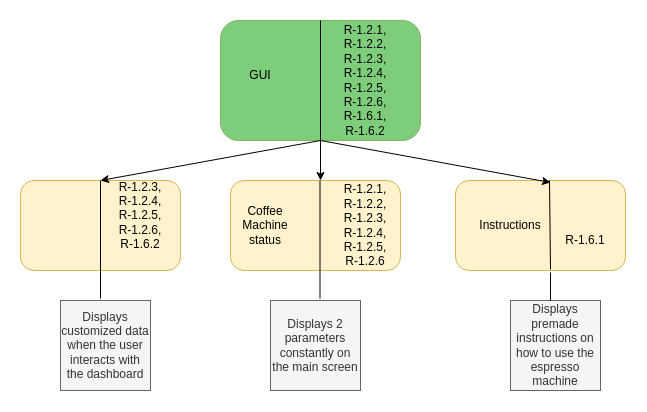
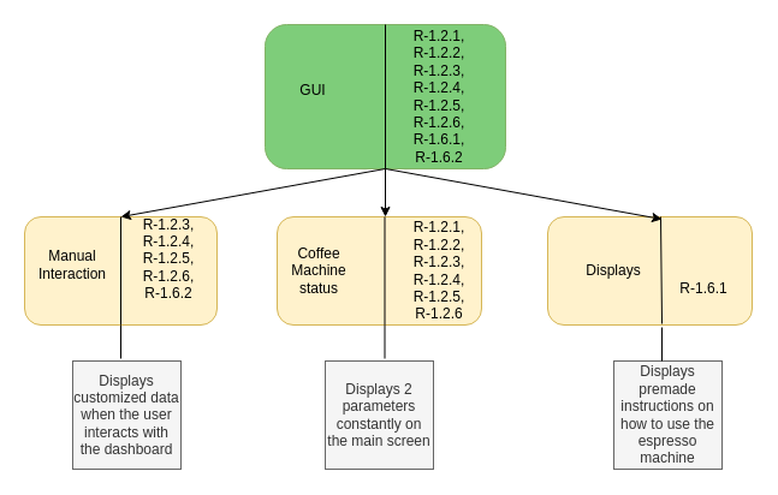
  <mxCell id="0" />
  <mxCell id="1" parent="0" />
  <mxCell id="2" value="" style="rounded=1;whiteSpace=wrap;html=1;fillColor=#fff2cc;strokeColor=#d6b656;" vertex="1" parent="1"><mxGeometry x="230" y="180" width="170" height="90" as="geometry" /></mxCell>
  <mxCell id="3" value="" style="rounded=1;whiteSpace=wrap;html=1;fillColor=light-dark(#7ecd7a, #1f2f1e);strokeColor=#82b366;" vertex="1" parent="1"><mxGeometry x="220" y="20" width="200" height="120" as="geometry" /></mxCell>
  <mxCell id="4" value="" style="endArrow=none;html=1;rounded=0;exitX=0.5;exitY=1;exitDx=0;exitDy=0;entryX=0.5;entryY=0;entryDx=0;entryDy=0;" edge="1" parent="1" source="3" target="3"><mxGeometry width="50" height="50" relative="1" as="geometry"><mxPoint x="270" y="110" as="sourcePoint" /><mxPoint x="320" y="60" as="targetPoint" /></mxGeometry></mxCell>
  <mxCell id="5" value="GUI" style="text;html=1;align=center;verticalAlign=middle;whiteSpace=wrap;rounded=0;" vertex="1" parent="1"><mxGeometry x="230" y="40" width="60" height="70" as="geometry" /></mxCell>
  <mxCell id="6" value="&lt;font style=&quot;font-size: 12px;&quot;&gt;R-1.2.1, R-1.2.2, R-1.2.3, R-1.2.4, R-1.2.5, R-1.2.6, R-1.6.1, R-1.6.2&lt;/font&gt;" style="text;html=1;align=center;verticalAlign=middle;whiteSpace=wrap;rounded=0;" vertex="1" parent="1"><mxGeometry x="335" y="65" width="60" height="30" as="geometry" /></mxCell>
  <mxCell id="7" value="" style="rounded=1;whiteSpace=wrap;html=1;fillColor=#fff2cc;strokeColor=#d6b656;" vertex="1" parent="1"><mxGeometry x="455" y="180" width="170" height="90" as="geometry" /></mxCell>
  <mxCell id="8" value="" style="rounded=1;whiteSpace=wrap;html=1;fillColor=#fff2cc;strokeColor=#d6b656;" vertex="1" parent="1"><mxGeometry x="20" y="180" width="160" height="90" as="geometry" /></mxCell>
  <mxCell id="9" value="" style="endArrow=none;html=1;rounded=0;exitX=0.5;exitY=1;exitDx=0;exitDy=0;" edge="1" parent="1" source="8"><mxGeometry width="50" height="50" relative="1" as="geometry"><mxPoint x="50" y="230" as="sourcePoint" /><mxPoint x="100" y="180" as="targetPoint" /></mxGeometry></mxCell>
  <mxCell id="10" value="" style="endArrow=none;html=1;rounded=0;entryX=0.553;entryY=0.022;entryDx=0;entryDy=0;entryPerimeter=0;" edge="1" parent="1"><mxGeometry width="50" height="50" relative="1" as="geometry"><mxPoint x="550" y="269" as="sourcePoint" /><mxPoint x="549.01" y="180" as="targetPoint" /></mxGeometry></mxCell>
  <mxCell id="11" value="" style="endArrow=none;html=1;rounded=0;" edge="1" parent="1"><mxGeometry width="50" height="50" relative="1" as="geometry"><mxPoint x="319.5" y="270" as="sourcePoint" /><mxPoint x="319.5" y="180" as="targetPoint" /></mxGeometry></mxCell>
+ <mxCell id="12" value="Manual&lt;div&gt;Interaction&lt;/div&gt;" style="text;html=1;align=center;verticalAlign=middle;whiteSpace=wrap;rounded=0;" vertex="1" parent="1"><mxGeometry x="30" y="205" width="60" height="30" as="geometry" /></mxCell>
  <mxCell id="13" value="Coffee Machine status" style="text;html=1;align=center;verticalAlign=middle;whiteSpace=wrap;rounded=0;" vertex="1" parent="1"><mxGeometry x="235" y="210" width="60" height="30" as="geometry" /></mxCell>
- <mxCell id="14" value="Instructions" style="text;html=1;align=center;verticalAlign=middle;whiteSpace=wrap;rounded=0;" vertex="1" parent="1"><mxGeometry x="480" y="210" width="60" height="30" as="geometry" /></mxCell>
+ <mxCell id="14" value="Displays" style="text;html=1;align=center;verticalAlign=middle;whiteSpace=wrap;rounded=0;" vertex="1" parent="1"><mxGeometry x="480" y="210" width="60" height="30" as="geometry" /></mxCell>
  <mxCell id="15" value="&lt;font style=&quot;font-size: 12px;&quot;&gt;R-1.2.1, R-1.2.2, R-1.2.3, R-1.2.4, R-1.2.5, R-1.2.6&lt;/font&gt;" style="text;html=1;align=center;verticalAlign=middle;whiteSpace=wrap;rounded=0;" vertex="1" parent="1"><mxGeometry x="335" y="210" width="60" height="30" as="geometry" /></mxCell>
  <mxCell id="16" value="R-1.6.1" style="text;html=1;align=center;verticalAlign=middle;whiteSpace=wrap;rounded=0;" vertex="1" parent="1"><mxGeometry x="555" y="225" width="60" height="30" as="geometry" /></mxCell>
  <mxCell id="17" value="&lt;div&gt;R-1.2.3, R-1.2.4, R-1.2.5, R-1.2.6,&lt;/div&gt;R-1.6.2" style="text;html=1;align=center;verticalAlign=middle;whiteSpace=wrap;rounded=0;" vertex="1" parent="1"><mxGeometry x="110" y="200" width="60" height="30" as="geometry" /></mxCell>
  <mxCell id="18" value="" style="endArrow=classic;html=1;rounded=0;entryX=0.5;entryY=0;entryDx=0;entryDy=0;" edge="1" parent="1" target="8"><mxGeometry width="50" height="50" relative="1" as="geometry"><mxPoint x="320" y="140" as="sourcePoint" /><mxPoint x="390" y="220" as="targetPoint" /></mxGeometry></mxCell>
  <mxCell id="19" value="" style="endArrow=classic;html=1;rounded=0;exitX=0.5;exitY=1;exitDx=0;exitDy=0;" edge="1" parent="1" source="3"><mxGeometry width="50" height="50" relative="1" as="geometry"><mxPoint x="330" y="160" as="sourcePoint" /><mxPoint x="320" y="180" as="targetPoint" /></mxGeometry></mxCell>
  <mxCell id="20" value="" style="endArrow=classic;html=1;rounded=0;exitX=0.5;exitY=1;exitDx=0;exitDy=0;entryX=0.559;entryY=0.022;entryDx=0;entryDy=0;entryPerimeter=0;" edge="1" parent="1" source="3" target="7"><mxGeometry width="50" height="50" relative="1" as="geometry"><mxPoint x="340" y="270" as="sourcePoint" /><mxPoint x="390" y="220" as="targetPoint" /></mxGeometry></mxCell>
  <mxCell id="21" value="Displays premade instructions on how to use the espresso machine" style="whiteSpace=wrap;html=1;aspect=fixed;fillColor=#f5f5f5;fontColor=#333333;strokeColor=#666666;" vertex="1" parent="1"><mxGeometry x="510" y="300" width="90" height="90" as="geometry" /></mxCell>
  <mxCell id="22" value="Displays 2 parameters constantly on the main screen" style="whiteSpace=wrap;html=1;aspect=fixed;fillColor=#f5f5f5;fontColor=#333333;strokeColor=#666666;" vertex="1" parent="1"><mxGeometry x="270" y="300" width="90" height="90" as="geometry" /></mxCell>
  <mxCell id="23" value="Displays customized data when the user interacts with the dashboard" style="whiteSpace=wrap;html=1;aspect=fixed;fillColor=#f5f5f5;fontColor=#333333;strokeColor=#666666;" vertex="1" parent="1"><mxGeometry x="60" y="300" width="90" height="90" as="geometry" /></mxCell>
  <mxCell id="24" value="" style="endArrow=none;html=1;rounded=0;" edge="1" parent="1"><mxGeometry width="50" height="50" relative="1" as="geometry"><mxPoint x="100" y="298" as="sourcePoint" /><mxPoint x="100" y="270" as="targetPoint" /></mxGeometry></mxCell>
  <mxCell id="25" value="" style="endArrow=none;html=1;rounded=0;" edge="1" parent="1"><mxGeometry width="50" height="50" relative="1" as="geometry"><mxPoint x="319.5" y="298" as="sourcePoint" /><mxPoint x="319.5" y="270" as="targetPoint" /></mxGeometry></mxCell>
  <mxCell id="26" value="" style="endArrow=none;html=1;rounded=0;" edge="1" parent="1"><mxGeometry width="50" height="50" relative="1" as="geometry"><mxPoint x="550" y="300" as="sourcePoint" /><mxPoint x="550" y="272" as="targetPoint" /></mxGeometry></mxCell>
